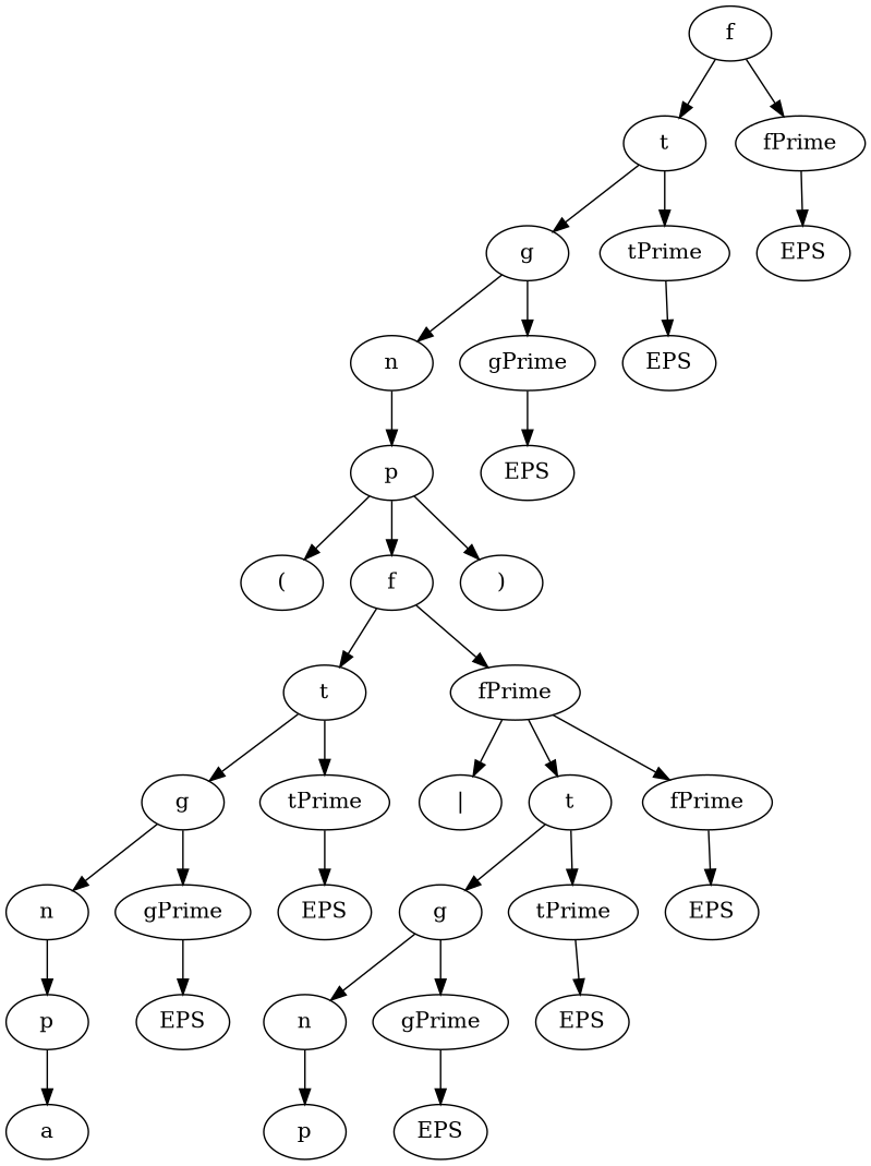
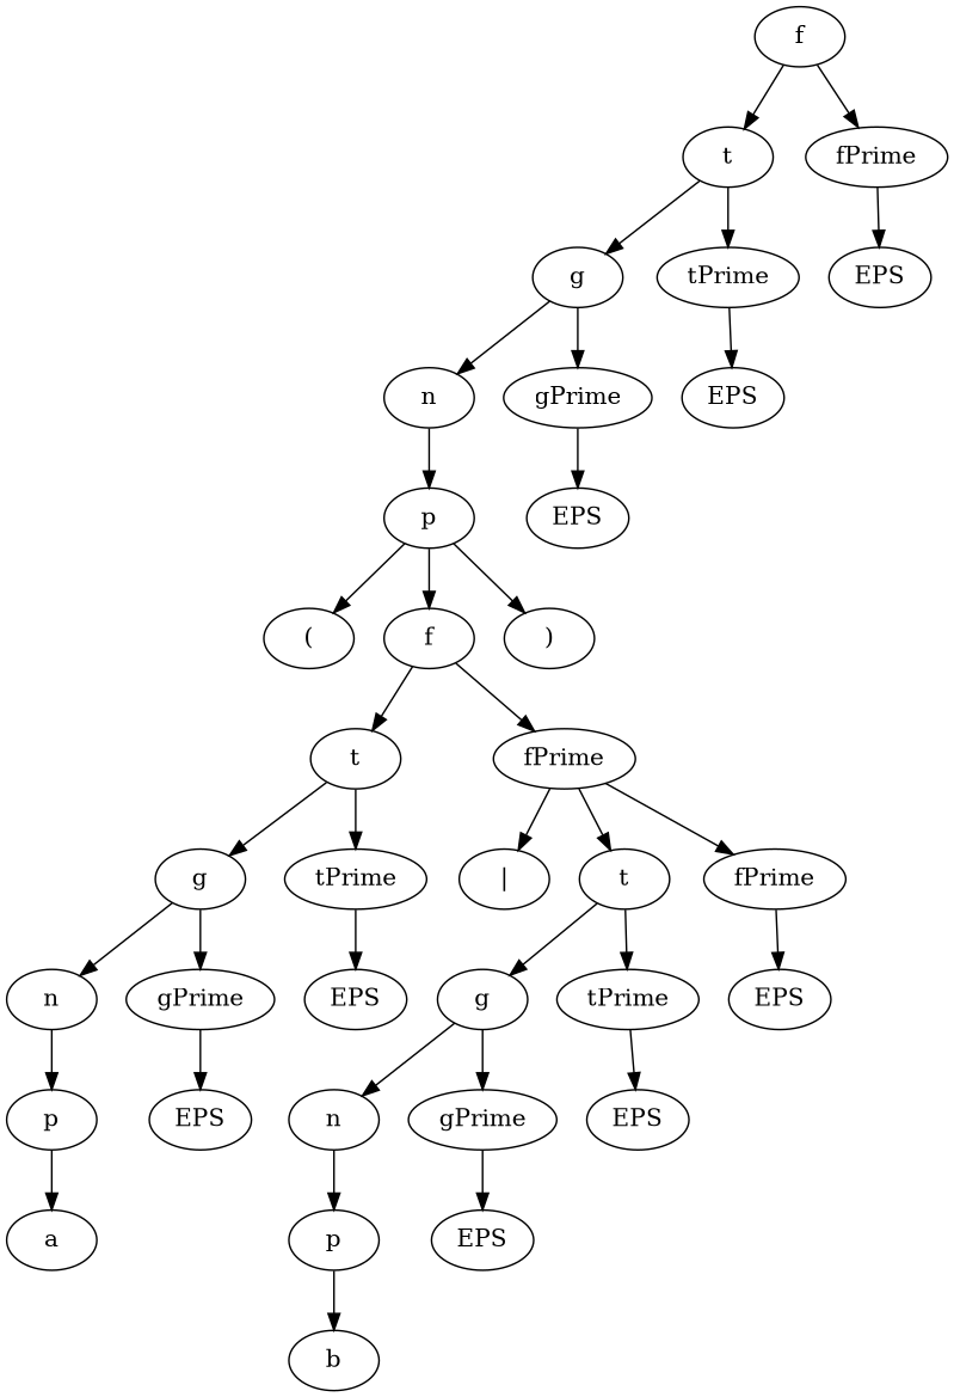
  digraph {
    n1 [label=f]
    n2 [label=t]
    n3 [label=fPrime]
    n4 [label=g]
    n5 [label=tPrime]
    n6 [label=EPS]
    n7 [label=n]
    n8 [label=gPrime]
    n9 [label=EPS]
    n10 [label=p]
    n11 [label=EPS]
    n12 [label="("]
    n13 [label=f]
    n14 [label=")"]
    n15 [label=t]
    n16 [label=fPrime]
    n17 [label=g]
    n18 [label=tPrime]
    n19 [label="|"]
    n20 [label=t]
    n21 [label=fPrime]
    n22 [label=n]
    n23 [label=gPrime]
    n24 [label=EPS]
    n25 [label=g]
    n26 [label=tPrime]
    n27 [label=EPS]
    n28 [label=p]
    n29 [label=EPS]
    n30 [label=n]
    n31 [label=gPrime]
    n32 [label=EPS]
    n33 [label=a]
    n34 [label=p]
    n35 [label=EPS]
+   n36 [label=b]
    n1 -> n2
    n1 -> n3
    n2 -> n4
    n2 -> n5
    n3 -> n6
    n4 -> n7
    n4 -> n8
    n5 -> n9
    n7 -> n10
    n8 -> n11
    n10 -> n12
    n10 -> n13
    n10 -> n14
    n13 -> n15
    n13 -> n16
    n15 -> n17
    n15 -> n18
    n16 -> n19
    n16 -> n20
    n16 -> n21
    n17 -> n22
    n17 -> n23
    n18 -> n24
    n20 -> n25
    n20 -> n26
    n21 -> n27
    n22 -> n28
    n23 -> n29
    n25 -> n30
    n25 -> n31
    n26 -> n32
    n28 -> n33
    n30 -> n34
    n31 -> n35
+   n34 -> n36
  }
